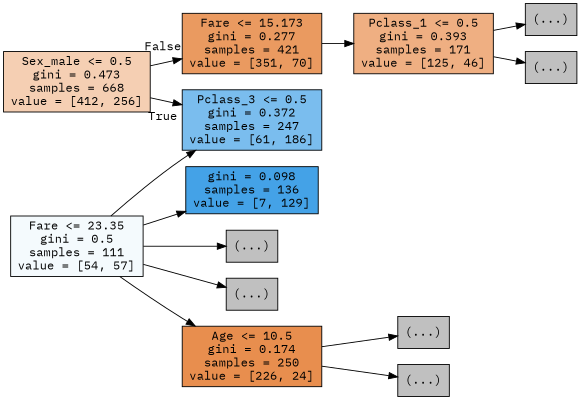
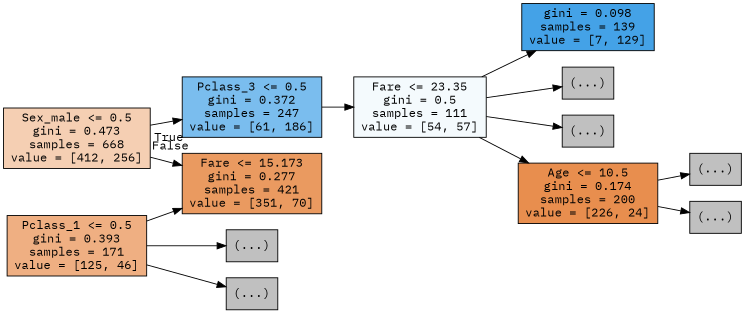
  digraph {
    fontname="IBM Plex Mono"
    rankdir=LR
    node [color=black fillcolor="#C0C0C0" fontname="IBM Plex Mono" shape=box style=filled]
    edge [fontname="IBM Plex Mono"]
    n1 [fillcolor="#e5813961" label="Sex_male <= 0.5\ngini = 0.473\nsamples = 668\nvalue = [412, 256]"]
    n2 [fillcolor="#399de5ab" label="Pclass_3 <= 0.5\ngini = 0.372\nsamples = 247\nvalue = [61, 186]"]
    n3 [fillcolor="#e58139cc" label="Fare <= 15.173\ngini = 0.277\nsamples = 421\nvalue = [351, 70]"]
    n4 [fillcolor="#399de50d" label="Fare <= 23.35\ngini = 0.5\nsamples = 111\nvalue = [54, 57]"]
    n5 [fillcolor="#e58139a1" label="Pclass_1 <= 0.5\ngini = 0.393\nsamples = 171\nvalue = [125, 46]"]
-   n6 [fillcolor="#399de5f1" label="gini = 0.098\nsamples = 136\nvalue = [7, 129]"]
+   n6 [fillcolor="#399de5f1" label="gini = 0.098\nsamples = 139\nvalue = [7, 129]"]
    n7 [label="(...)"]
    n8 [label="(...)"]
-   n9 [fillcolor="#e58139e4" label="Age <= 10.5\ngini = 0.174\nsamples = 250\nvalue = [226, 24]"]
+   n9 [fillcolor="#e58139e4" label="Age <= 10.5\ngini = 0.174\nsamples = 200\nvalue = [226, 24]"]
    n10 [label="(...)"]
    n11 [label="(...)"]
    n12 [label="(...)"]
    n13 [label="(...)"]
    n1 -> n2 [headlabel=True labelangle=45 labeldistance=2.5]
    n1 -> n3 [headlabel=False labelangle=-45 labeldistance=2.5]
-   n4 -> n2
-   n3 -> n5
+   n2 -> n4
+   n5 -> n3
    n4 -> n6
    n4 -> n7
    n4 -> n8
    n4 -> n9
    n5 -> n12
    n5 -> n13
    n9 -> n10
    n9 -> n11
  }
